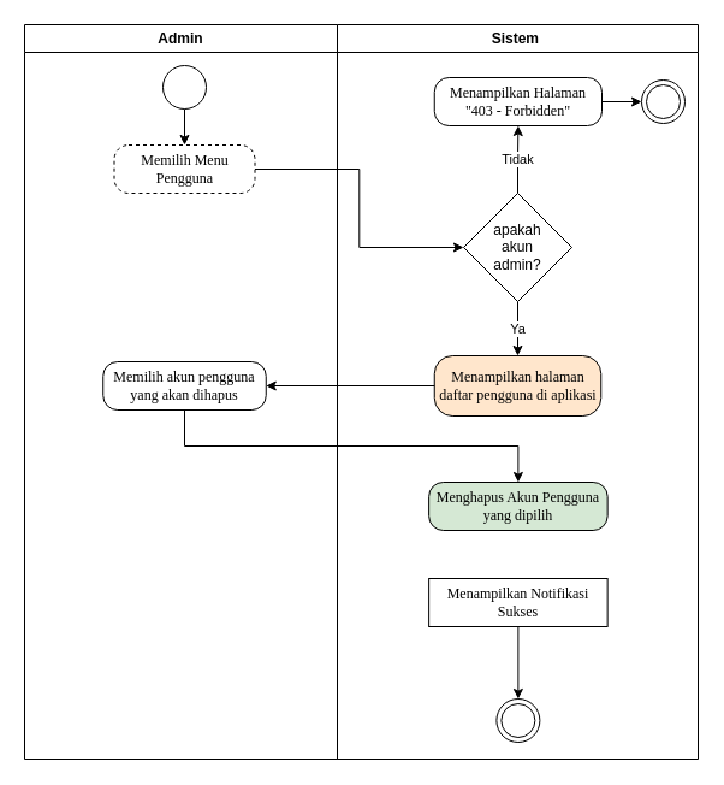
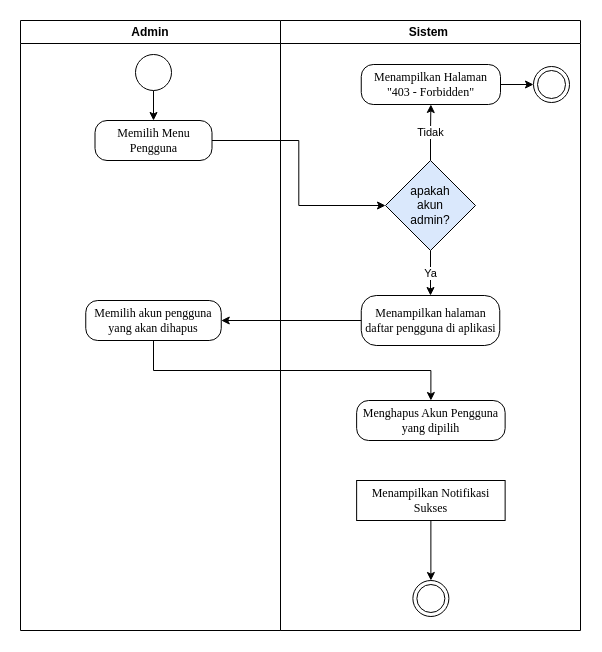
  <mxCell id="0" />
  <mxCell id="1" parent="0" />
  <mxCell id="2" value="Admin" style="swimlane;whiteSpace=wrap;html=1;" parent="1" vertex="1"><mxGeometry x="20" y="20" width="260" height="610" as="geometry" /></mxCell>
  <mxCell id="3" style="edgeStyle=orthogonalEdgeStyle;rounded=0;orthogonalLoop=1;jettySize=auto;html=1;exitX=0.5;exitY=1;exitDx=0;exitDy=0;entryX=0.5;entryY=0;entryDx=0;entryDy=0;" parent="2" source="4" target="5" edge="1"><mxGeometry relative="1" as="geometry" /></mxCell>
  <mxCell id="4" value="" style="ellipse;html=1;" parent="2" vertex="1"><mxGeometry x="115" y="34" width="36" height="36" as="geometry" /></mxCell>
- <mxCell id="5" value="&lt;font style=&quot;font-size: 12px;&quot; face=&quot;Times New Roman&quot;&gt;Memilih Menu Pengguna&lt;/font&gt;" style="rounded=1;whiteSpace=wrap;html=1;arcSize=30;dashed=1;" parent="2" vertex="1"><mxGeometry x="74.5" y="100" width="117" height="40" as="geometry" /></mxCell>
+ <mxCell id="5" value="&lt;font style=&quot;font-size: 12px;&quot; face=&quot;Times New Roman&quot;&gt;Memilih Menu Pengguna&lt;/font&gt;" style="rounded=1;whiteSpace=wrap;html=1;arcSize=30;" parent="2" vertex="1"><mxGeometry x="74.5" y="100" width="117" height="40" as="geometry" /></mxCell>
  <mxCell id="6" value="&lt;font face=&quot;Times New Roman&quot;&gt;Memilih akun pengguna yang akan dihapus&lt;/font&gt;" style="rounded=1;whiteSpace=wrap;html=1;arcSize=30;" parent="2" vertex="1"><mxGeometry x="65.25" y="280" width="135.5" height="40" as="geometry" /></mxCell>
  <mxCell id="7" value="Sistem&amp;nbsp;" style="swimlane;whiteSpace=wrap;html=1;" parent="1" vertex="1"><mxGeometry x="280" y="20" width="300" height="610" as="geometry" /></mxCell>
- <mxCell id="8" value="&lt;font style=&quot;font-size: 12px;&quot; face=&quot;Times New Roman&quot;&gt;Menampilkan halaman daftar pengguna di aplikasi&lt;/font&gt;" style="rounded=1;whiteSpace=wrap;html=1;arcSize=30;fillColor=#ffe6cc;" parent="7" vertex="1"><mxGeometry x="80.75" y="275" width="138.5" height="50" as="geometry" /></mxCell>
+ <mxCell id="8" value="&lt;font style=&quot;font-size: 12px;&quot; face=&quot;Times New Roman&quot;&gt;Menampilkan halaman daftar pengguna di aplikasi&lt;/font&gt;" style="rounded=1;whiteSpace=wrap;html=1;arcSize=30;" parent="7" vertex="1"><mxGeometry x="80.75" y="275" width="138.5" height="50" as="geometry" /></mxCell>
  <mxCell id="9" style="edgeStyle=orthogonalEdgeStyle;rounded=0;orthogonalLoop=1;jettySize=auto;html=1;exitX=1;exitY=0.5;exitDx=0;exitDy=0;entryX=0;entryY=0.5;entryDx=0;entryDy=0;" edge="1" parent="7" source="10" target="17"><mxGeometry relative="1" as="geometry" /></mxCell>
  <mxCell id="10" value="&lt;font face=&quot;Times New Roman&quot;&gt;Menampilkan Halaman&lt;br&gt;&quot;403 - Forbidden&quot;&lt;br&gt;&lt;/font&gt;" style="rounded=1;whiteSpace=wrap;html=1;arcSize=30;" parent="7" vertex="1"><mxGeometry x="80.75" y="44" width="139.25" height="40" as="geometry" /></mxCell>
- <mxCell id="11" value="&lt;font face=&quot;Times New Roman&quot;&gt;Menghapus Akun Pengguna yang dipilih&lt;/font&gt;" style="rounded=1;whiteSpace=wrap;html=1;arcSize=30;fillColor=#d5e8d4;" parent="7" vertex="1"><mxGeometry x="76.13" y="380" width="148.5" height="40" as="geometry" /></mxCell>
+ <mxCell id="11" value="&lt;font face=&quot;Times New Roman&quot;&gt;Menghapus Akun Pengguna yang dipilih&lt;/font&gt;" style="rounded=1;whiteSpace=wrap;html=1;arcSize=30;" parent="7" vertex="1"><mxGeometry x="76.13" y="380" width="148.5" height="40" as="geometry" /></mxCell>
  <mxCell id="12" style="edgeStyle=orthogonalEdgeStyle;rounded=0;orthogonalLoop=1;jettySize=auto;html=1;exitX=0.5;exitY=1;exitDx=0;exitDy=0;entryX=0.5;entryY=0;entryDx=0;entryDy=0;" edge="1" parent="7" source="13" target="18"><mxGeometry relative="1" as="geometry" /></mxCell>
  <mxCell id="13" value="&lt;font face=&quot;Times New Roman&quot;&gt;Menampilkan Notifikasi Sukses&lt;/font&gt;" style="whiteSpace=wrap;html=1;arcSize=30;rounded=0;" parent="7" vertex="1"><mxGeometry x="76.13" y="460" width="148.5" height="40" as="geometry" /></mxCell>
  <mxCell id="14" value="Ya" style="edgeStyle=orthogonalEdgeStyle;rounded=0;orthogonalLoop=1;jettySize=auto;html=1;exitX=0.5;exitY=1;exitDx=0;exitDy=0;entryX=0.5;entryY=0;entryDx=0;entryDy=0;" edge="1" parent="7" source="16" target="8"><mxGeometry relative="1" as="geometry" /></mxCell>
  <mxCell id="15" value="Tidak" style="edgeStyle=orthogonalEdgeStyle;rounded=0;orthogonalLoop=1;jettySize=auto;html=1;exitX=0.5;exitY=0;exitDx=0;exitDy=0;entryX=0.5;entryY=1;entryDx=0;entryDy=0;" edge="1" parent="7" source="16" target="10"><mxGeometry relative="1" as="geometry" /></mxCell>
- <mxCell id="16" value="apakah&lt;br&gt;akun&lt;br&gt;admin?" style="rhombus;whiteSpace=wrap;html=1;" parent="7" vertex="1"><mxGeometry x="105" y="140" width="90" height="90" as="geometry" /></mxCell>
+ <mxCell id="16" value="apakah&lt;br&gt;akun&lt;br&gt;admin?" style="rhombus;whiteSpace=wrap;html=1;fillColor=#dae8fc;" parent="7" vertex="1"><mxGeometry x="105" y="140" width="90" height="90" as="geometry" /></mxCell>
  <mxCell id="17" value="" style="ellipse;html=1;shape=endState;" vertex="1" parent="7"><mxGeometry x="253" y="46" width="36" height="36" as="geometry" /></mxCell>
  <mxCell id="18" value="" style="ellipse;html=1;shape=endState;" parent="7" vertex="1"><mxGeometry x="132.38" y="560" width="36" height="36" as="geometry" /></mxCell>
  <mxCell id="19" style="edgeStyle=orthogonalEdgeStyle;rounded=0;orthogonalLoop=1;jettySize=auto;html=1;exitX=1;exitY=0.5;exitDx=0;exitDy=0;entryX=0;entryY=0.5;entryDx=0;entryDy=0;" edge="1" parent="1" source="5" target="16"><mxGeometry relative="1" as="geometry" /></mxCell>
  <mxCell id="20" style="edgeStyle=orthogonalEdgeStyle;rounded=0;orthogonalLoop=1;jettySize=auto;html=1;exitX=0;exitY=0.5;exitDx=0;exitDy=0;entryX=1;entryY=0.5;entryDx=0;entryDy=0;" edge="1" parent="1" source="8" target="6"><mxGeometry relative="1" as="geometry" /></mxCell>
  <mxCell id="21" style="edgeStyle=orthogonalEdgeStyle;rounded=0;orthogonalLoop=1;jettySize=auto;html=1;exitX=0.5;exitY=1;exitDx=0;exitDy=0;entryX=0.5;entryY=0;entryDx=0;entryDy=0;" edge="1" parent="1" source="6" target="11"><mxGeometry relative="1" as="geometry" /></mxCell>
